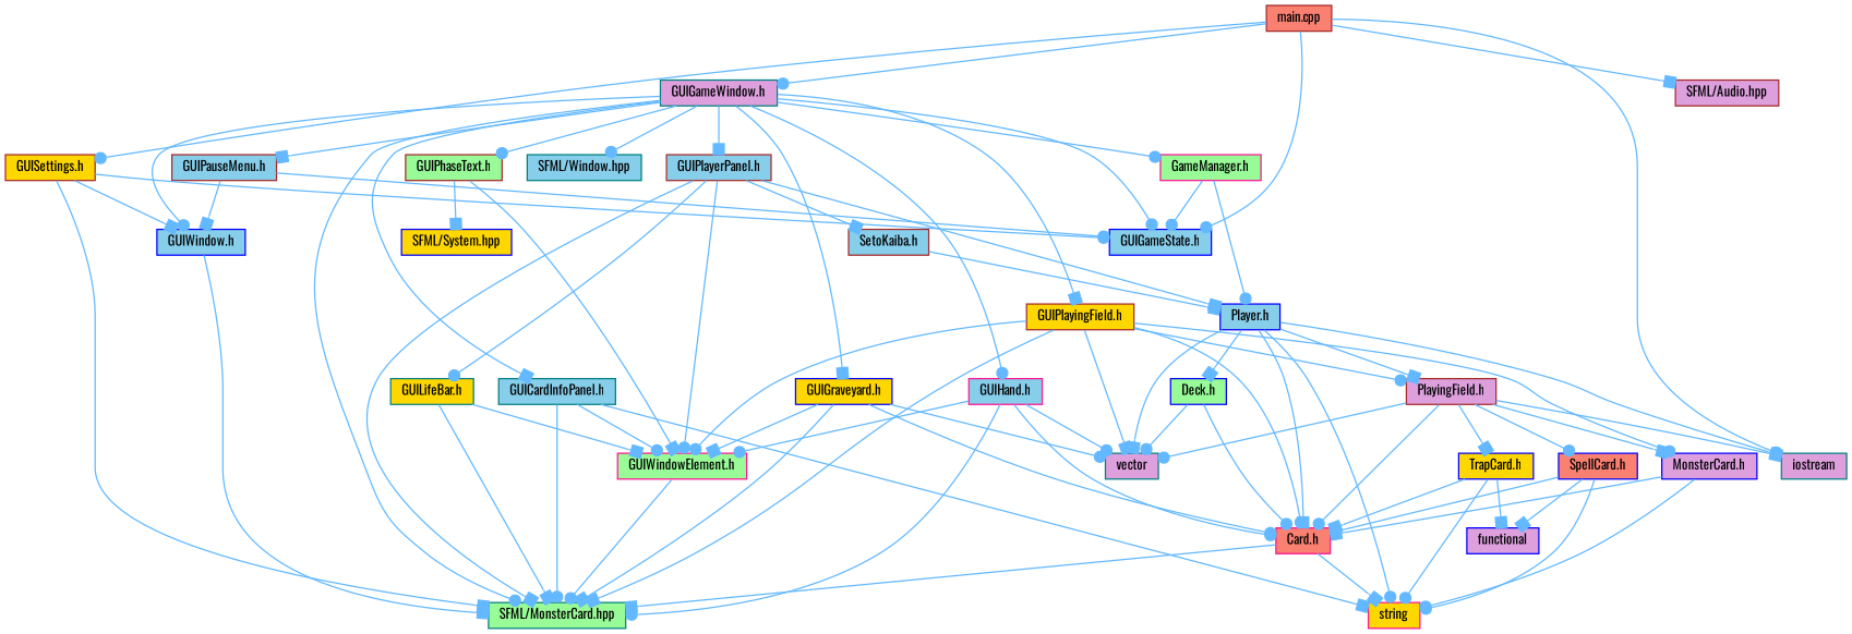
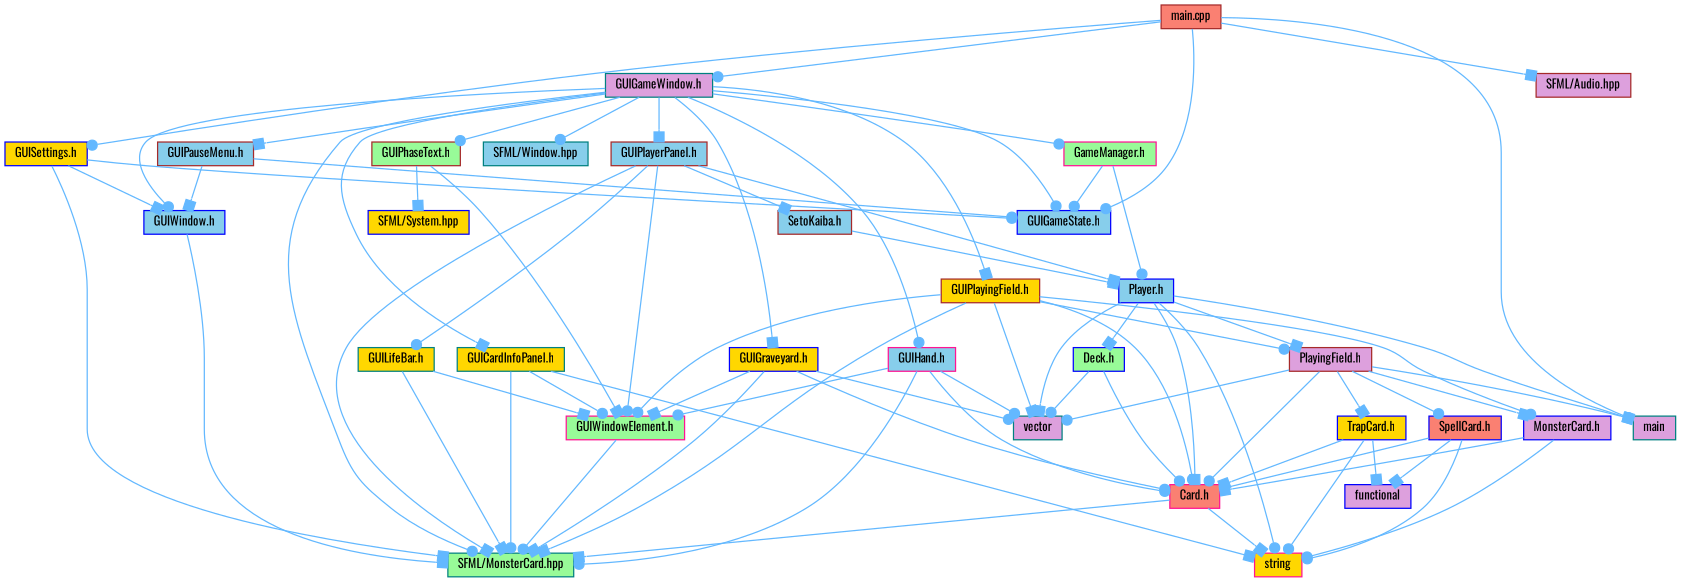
  digraph {
    fontname=Oswald
    node [color=blue fillcolor=skyblue fontname=Oswald fontsize=10 shape=box style=filled]
    edge [arrowhead=dot color=steelblue1 fontname=Oswald fontsize=10 labelfontname=Helvetica labelfontsize=10 style=solid]
    n1 [color=brown fillcolor=salmon fontcolor=black height=0.2 label="main.cpp" width=0.4]
-   n2 [color=teal fillcolor=plum height=0.2 label=iostream width=0.4]
+   n2 [color=teal fillcolor=plum height=0.2 label=main width=0.4]
    n3 [color=teal fillcolor=plum height=0.2 label="GUIGameWindow.h" width=0.4]
    n4 [height=0.2 label="GUIGameState.h" width=0.4]
-   n5 [color=brown fillcolor=gold height=0.2 label="GUISettings.h" width=0.4]
+   n5 [fillcolor=gold height=0.2 label="GUISettings.h" width=0.4]
    n6 [color=brown fillcolor=plum height=0.2 label="SFML/Audio.hpp" width=0.4]
    n7 [color=teal fillcolor=palegreen height=0.2 label="SFML/MonsterCard.hpp" width=0.4]
    n8 [color=teal height=0.2 label="SFML/Window.hpp" width=0.4]
    n9 [height=0.2 label="GUIWindow.h" width=0.4]
    n10 [color=brown height=0.2 label="GUIPlayerPanel.h" width=0.4]
    n11 [color=brown fillcolor=gold height=0.2 label="GUIPlayingField.h" width=0.4]
    n12 [color=deeppink height=0.2 label="GUIHand.h" width=0.4]
    n13 [fillcolor=gold height=0.2 label="GUIGraveyard.h" width=0.4]
-   n14 [color=teal height=0.2 label="GUICardInfoPanel.h" width=0.4]
+   n14 [color=teal fillcolor=gold height=0.2 label="GUICardInfoPanel.h" width=0.4]
    n15 [color=brown fillcolor=palegreen height=0.2 label="GUIPhaseText.h" width=0.4]
    n16 [color=deeppink fillcolor=palegreen height=0.2 label="GameManager.h" width=0.4]
    n17 [color=brown height=0.2 label="GUIPauseMenu.h" width=0.4]
    n18 [color=teal fillcolor=gold height=0.2 label="GUILifeBar.h" width=0.4]
    n19 [color=deeppink fillcolor=palegreen height=0.2 label="GUIWindowElement.h" width=0.4]
    n20 [height=0.2 label="Player.h" width=0.4]
    n21 [color=brown height=0.2 label="SetoKaiba.h" width=0.4]
    n22 [color=teal fillcolor=plum height=0.2 label=vector width=0.4]
    n23 [color=deeppink fillcolor=salmon height=0.2 label="Card.h" width=0.4]
    n24 [color=brown fillcolor=plum height=0.2 label="PlayingField.h" width=0.4]
    n25 [fillcolor=plum height=0.2 label="MonsterCard.h" width=0.4]
    n26 [color=deeppink fillcolor=gold height=0.2 label=string width=0.4]
    n27 [fillcolor=gold height=0.2 label="SFML/System.hpp" width=0.4]
    n28 [fillcolor=palegreen height=0.2 label="Deck.h" width=0.4]
    n29 [fillcolor=salmon height=0.2 label="SpellCard.h" width=0.4]
    n30 [fillcolor=gold height=0.2 label="TrapCard.h" width=0.4]
    n31 [fillcolor=plum height=0.2 label=functional width=0.4]
    n1 -> n2
    n1 -> n3
    n1 -> n4
    n1 -> n5
    n1 -> n6 [arrowhead=box]
    n3 -> n4
    n3 -> n7
    n3 -> n8
    n3 -> n9
    n3 -> n10 [arrowhead=box]
    n3 -> n11 [arrowhead=box]
    n3 -> n12
    n3 -> n13 [arrowhead=box]
    n3 -> n14 [arrowhead=box]
    n3 -> n15
    n3 -> n16
    n3 -> n17 [arrowhead=box]
    n5 -> n4
    n5 -> n7 [arrowhead=box]
    n5 -> n9 [arrowhead=box]
    n9 -> n7 [arrowhead=box]
    n10 -> n7 [arrowhead=box]
    n10 -> n18
    n10 -> n19
    n10 -> n20 [arrowhead=box]
    n10 -> n21 [arrowhead=box]
    n11 -> n7 [arrowhead=box]
    n11 -> n19
    n11 -> n22 [arrowhead=box]
    n11 -> n23
    n11 -> n24
    n11 -> n25
    n12 -> n7
    n12 -> n19
    n12 -> n22
    n12 -> n23
    n13 -> n7 [arrowhead=box]
    n13 -> n19 [arrowhead=box]
    n13 -> n22
    n13 -> n23
    n14 -> n7
    n14 -> n19
    n14 -> n26 [arrowhead=box]
    n15 -> n19 [arrowhead=box]
    n15 -> n27 [arrowhead=box]
    n16 -> n4
    n16 -> n20
    n17 -> n4
    n17 -> n9 [arrowhead=box]
    n18 -> n7 [arrowhead=box]
    n18 -> n19 [arrowhead=box]
    n19 -> n7
    n20 -> n2 [arrowhead=box]
    n20 -> n22 [arrowhead=box]
    n20 -> n23 [arrowhead=box]
    n20 -> n24 [arrowhead=box]
    n20 -> n26
    n20 -> n28 [arrowhead=box]
    n21 -> n20 [arrowhead=box]
    n23 -> n7 [arrowhead=box]
    n23 -> n26 [arrowhead=box]
    n24 -> n2 [arrowhead=box]
    n24 -> n22
    n24 -> n23
    n24 -> n25 [arrowhead=box]
    n24 -> n29
    n24 -> n30 [arrowhead=box]
    n25 -> n23 [arrowhead=box]
    n25 -> n26
    n28 -> n22
    n28 -> n23
    n29 -> n23
    n29 -> n26
    n29 -> n31 [arrowhead=box]
    n30 -> n23 [arrowhead=box]
    n30 -> n26
    n30 -> n31 [arrowhead=box]
  }
